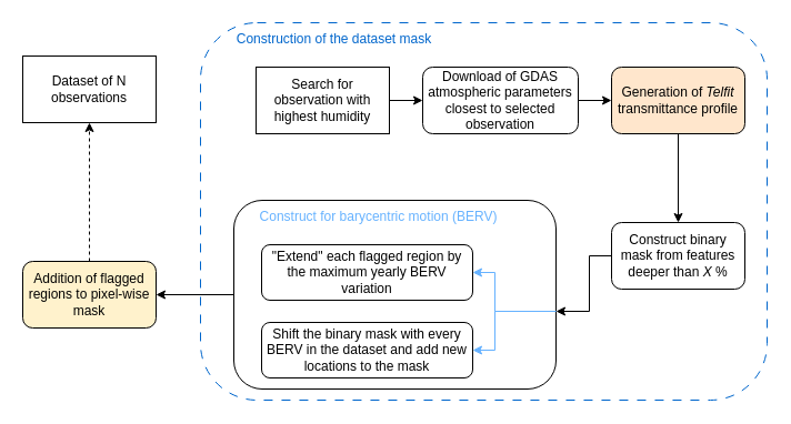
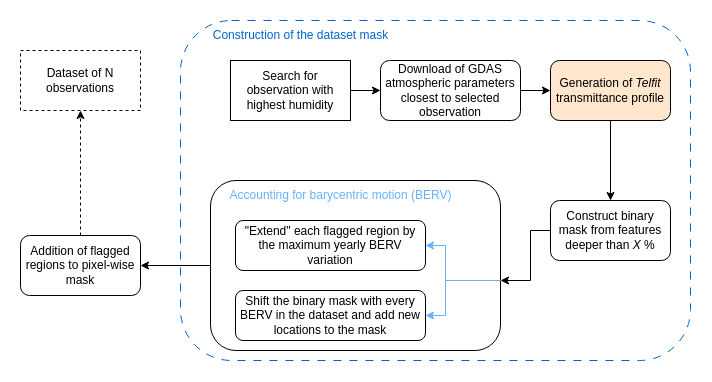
  <mxCell id="0" />
  <mxCell id="1" parent="0" />
  <mxCell id="2" value="" style="rounded=1;whiteSpace=wrap;html=1;strokeColor=#0066CC;dashed=1;dashPattern=8 8;" vertex="1" parent="1"><mxGeometry x="180" y="20" width="510" height="340" as="geometry" /></mxCell>
- <mxCell id="3" value="Dataset of N observations" style="whiteSpace=wrap;html=1;" vertex="1" parent="1"><mxGeometry x="20" y="50" width="120" height="60" as="geometry" /></mxCell>
+ <mxCell id="3" value="Dataset of N observations" style="whiteSpace=wrap;html=1;dashed=1;" vertex="1" parent="1"><mxGeometry x="20" y="50" width="120" height="60" as="geometry" /></mxCell>
  <mxCell id="4" value="" style="edgeStyle=orthogonalEdgeStyle;rounded=0;orthogonalLoop=1;jettySize=auto;html=1;" edge="1" parent="1" source="5" target="7"><mxGeometry relative="1" as="geometry" /></mxCell>
  <mxCell id="5" value="Search for observation with highest humidity" style="whiteSpace=wrap;html=1;rounded=0;" vertex="1" parent="1"><mxGeometry x="230" y="60" width="120" height="60" as="geometry" /></mxCell>
  <mxCell id="6" value="" style="edgeStyle=orthogonalEdgeStyle;rounded=0;orthogonalLoop=1;jettySize=auto;html=1;" edge="1" parent="1" source="7" target="9"><mxGeometry relative="1" as="geometry" /></mxCell>
  <mxCell id="7" value="Download of GDAS atmospheric parameters closest to selected observation" style="rounded=1;whiteSpace=wrap;html=1;" vertex="1" parent="1"><mxGeometry x="380" y="60" width="140" height="60" as="geometry" /></mxCell>
  <mxCell id="8" value="" style="edgeStyle=orthogonalEdgeStyle;rounded=0;orthogonalLoop=1;jettySize=auto;html=1;" edge="1" parent="1" source="9" target="11"><mxGeometry relative="1" as="geometry" /></mxCell>
  <mxCell id="9" value="Generation of &lt;i&gt;Telfit &lt;/i&gt;transmittance profile" style="rounded=1;whiteSpace=wrap;html=1;fillColor=#ffe6cc;" vertex="1" parent="1"><mxGeometry x="550" y="60" width="120" height="60" as="geometry" /></mxCell>
  <mxCell id="10" value="" style="edgeStyle=orthogonalEdgeStyle;rounded=0;orthogonalLoop=1;jettySize=auto;html=1;" edge="1" parent="1" source="11" target="12"><mxGeometry relative="1" as="geometry"><Array as="points"><mxPoint x="530" y="230" /><mxPoint x="530" y="280" /></Array></mxGeometry></mxCell>
  <mxCell id="11" value="Construct binary mask from features deeper than &lt;i&gt;X &lt;/i&gt;%" style="rounded=1;whiteSpace=wrap;html=1;" vertex="1" parent="1"><mxGeometry x="550" y="200" width="120" height="60" as="geometry" /></mxCell>
  <mxCell id="12" value="" style="rounded=1;whiteSpace=wrap;html=1;" vertex="1" parent="1"><mxGeometry x="210" y="180" width="290" height="170" as="geometry" /></mxCell>
  <mxCell id="13" value="&quot;Extend&quot; each flagged region by the maximum yearly BERV variation" style="rounded=1;whiteSpace=wrap;html=1;" vertex="1" parent="1"><mxGeometry x="235" y="220" width="190" height="50" as="geometry" /></mxCell>
  <mxCell id="14" value="Shift the binary mask with every BERV in the dataset and add new locations to the mask" style="rounded=1;whiteSpace=wrap;html=1;" vertex="1" parent="1"><mxGeometry x="235" y="290" width="190" height="50" as="geometry" /></mxCell>
  <mxCell id="15" value="" style="group" vertex="1" connectable="0" parent="1"><mxGeometry x="445" y="245" width="55" height="70" as="geometry" /></mxCell>
  <mxCell id="16" style="edgeStyle=orthogonalEdgeStyle;rounded=0;orthogonalLoop=1;jettySize=auto;html=1;entryX=1;entryY=0.5;entryDx=0;entryDy=0;strokeColor=#66B2FF;" edge="1" parent="15" target="13"><mxGeometry relative="1" as="geometry"><mxPoint x="55" y="35" as="sourcePoint" /><Array as="points"><mxPoint x="55" y="35" /><mxPoint y="35" /><mxPoint /></Array></mxGeometry></mxCell>
  <mxCell id="17" style="edgeStyle=orthogonalEdgeStyle;rounded=0;orthogonalLoop=1;jettySize=auto;html=1;fillColor=#3333FF;strokeColor=#66B2FF;" edge="1" parent="15" target="14"><mxGeometry relative="1" as="geometry"><mxPoint x="55" y="35" as="sourcePoint" /><Array as="points"><mxPoint x="55" y="35" /><mxPoint y="35" /><mxPoint y="70" /></Array></mxGeometry></mxCell>
  <mxCell id="18" value="&lt;span style=&quot;color: rgb(0, 102, 204);&quot;&gt;Construction of the dataset mask&lt;/span&gt;" style="text;html=1;align=center;verticalAlign=middle;resizable=0;points=[];autosize=1;strokeColor=none;fillColor=none;" vertex="1" parent="1"><mxGeometry x="205" y="20" width="190" height="30" as="geometry" /></mxCell>
- <mxCell id="19" value="&lt;span style=&quot;color: rgb(102, 178, 255);&quot;&gt;Construct for barycentric motion (BERV)&lt;/span&gt;" style="text;html=1;align=center;verticalAlign=middle;resizable=0;points=[];autosize=1;strokeColor=none;fillColor=none;" vertex="1" parent="1"><mxGeometry x="220" y="180" width="240" height="30" as="geometry" /></mxCell>
+ <mxCell id="19" value="&lt;span style=&quot;color: rgb(102, 178, 255);&quot;&gt;Accounting for barycentric motion (BERV)&lt;/span&gt;" style="text;html=1;align=center;verticalAlign=middle;resizable=0;points=[];autosize=1;strokeColor=none;fillColor=none;" vertex="1" parent="1"><mxGeometry x="220" y="180" width="240" height="30" as="geometry" /></mxCell>
  <mxCell id="20" style="edgeStyle=orthogonalEdgeStyle;rounded=0;orthogonalLoop=1;jettySize=auto;html=1;entryX=0.5;entryY=1;entryDx=0;entryDy=0;dashed=1;" edge="1" parent="1" source="21" target="3"><mxGeometry relative="1" as="geometry" /></mxCell>
- <mxCell id="21" value="Addition of flagged regions to pixel-wise mask" style="rounded=1;whiteSpace=wrap;html=1;fillColor=#fff2cc;" vertex="1" parent="1"><mxGeometry x="20" y="235" width="120" height="60" as="geometry" /></mxCell>
+ <mxCell id="21" value="Addition of flagged regions to pixel-wise mask" style="rounded=1;whiteSpace=wrap;html=1;" vertex="1" parent="1"><mxGeometry x="20" y="235" width="120" height="60" as="geometry" /></mxCell>
  <mxCell id="22" style="edgeStyle=orthogonalEdgeStyle;rounded=0;orthogonalLoop=1;jettySize=auto;html=1;entryX=1;entryY=0.5;entryDx=0;entryDy=0;" edge="1" parent="1" source="12" target="21"><mxGeometry relative="1" as="geometry" /></mxCell>
